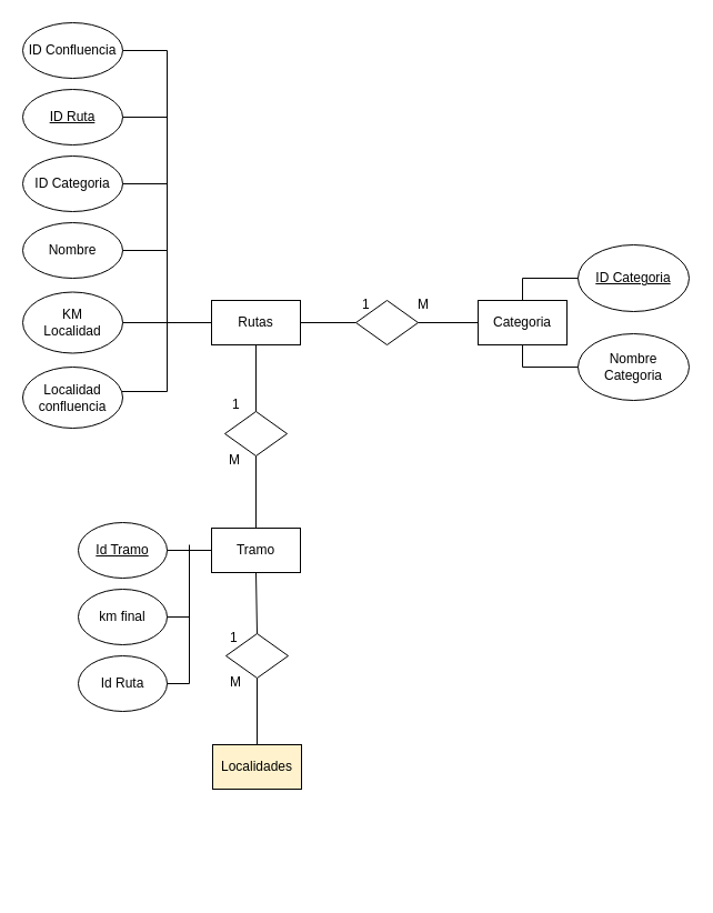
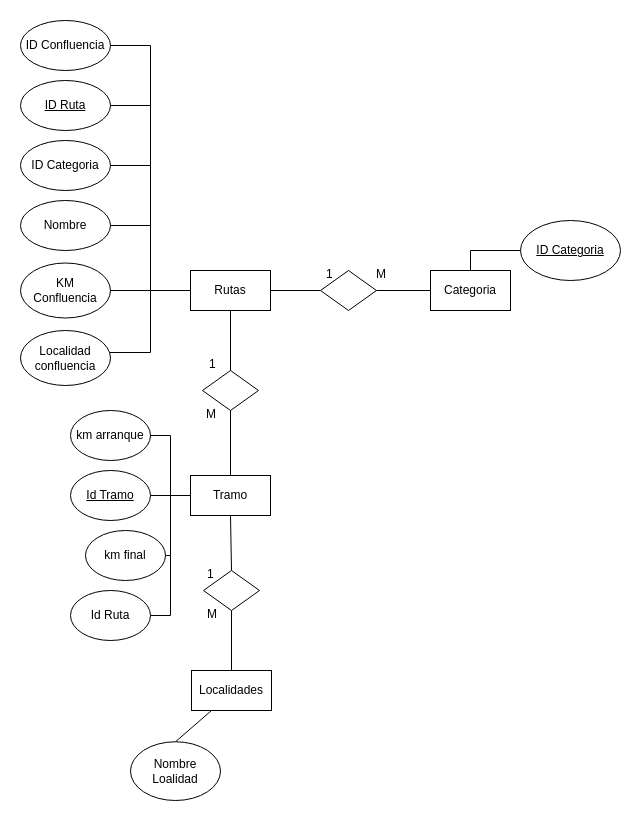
  <mxCell id="0" />
  <mxCell id="1" parent="0" />
  <mxCell id="2" value="Tramo" style="whiteSpace=wrap;html=1;align=center;" parent="1" vertex="1"><mxGeometry x="190" y="475" width="80" height="40" as="geometry" /></mxCell>
  <mxCell id="3" value="Rutas" style="whiteSpace=wrap;html=1;align=center;" parent="1" vertex="1"><mxGeometry x="190" y="270" width="80" height="40" as="geometry" /></mxCell>
  <mxCell id="4" value="" style="shape=rhombus;perimeter=rhombusPerimeter;whiteSpace=wrap;html=1;align=center;" parent="1" vertex="1"><mxGeometry x="202" y="370" width="56" height="40" as="geometry" /></mxCell>
  <mxCell id="5" value="1" style="text;strokeColor=none;fillColor=none;spacingLeft=4;spacingRight=4;overflow=hidden;rotatable=0;points=[[0,0.5],[1,0.5]];portConstraint=eastwest;fontSize=12;" parent="1" vertex="1"><mxGeometry x="203" y="350" width="40" height="30" as="geometry" /></mxCell>
  <mxCell id="6" value="M" style="text;strokeColor=none;fillColor=none;spacingLeft=4;spacingRight=4;overflow=hidden;rotatable=0;points=[[0,0.5],[1,0.5]];portConstraint=eastwest;fontSize=12;" parent="1" vertex="1"><mxGeometry x="200" y="400" width="40" height="30" as="geometry" /></mxCell>
  <mxCell id="7" value="Categoria" style="whiteSpace=wrap;html=1;align=center;" parent="1" vertex="1"><mxGeometry x="430" y="270" width="80" height="40" as="geometry" /></mxCell>
  <mxCell id="8" value="" style="shape=rhombus;perimeter=rhombusPerimeter;whiteSpace=wrap;html=1;align=center;" parent="1" vertex="1"><mxGeometry x="320" y="270" width="56" height="40" as="geometry" /></mxCell>
  <mxCell id="9" value="1" style="text;strokeColor=none;fillColor=none;spacingLeft=4;spacingRight=4;overflow=hidden;rotatable=0;points=[[0,0.5],[1,0.5]];portConstraint=eastwest;fontSize=12;" parent="1" vertex="1"><mxGeometry x="320" y="260" width="40" height="30" as="geometry" /></mxCell>
  <mxCell id="10" value="M" style="text;strokeColor=none;fillColor=none;spacingLeft=4;spacingRight=4;overflow=hidden;rotatable=0;points=[[0,0.5],[1,0.5]];portConstraint=eastwest;fontSize=12;" parent="1" vertex="1"><mxGeometry x="370" y="260" width="40" height="30" as="geometry" /></mxCell>
  <mxCell id="11" value="" style="shape=rhombus;perimeter=rhombusPerimeter;whiteSpace=wrap;html=1;align=center;" parent="1" vertex="1"><mxGeometry x="203" y="570" width="56" height="40" as="geometry" /></mxCell>
  <mxCell id="12" value="1" style="text;strokeColor=none;fillColor=none;spacingLeft=4;spacingRight=4;overflow=hidden;rotatable=0;points=[[0,0.5],[1,0.5]];portConstraint=eastwest;fontSize=12;" parent="1" vertex="1"><mxGeometry x="201" y="560" width="40" height="30" as="geometry" /></mxCell>
  <mxCell id="13" value="M" style="text;strokeColor=none;fillColor=none;spacingLeft=4;spacingRight=4;overflow=hidden;rotatable=0;points=[[0,0.5],[1,0.5]];portConstraint=eastwest;fontSize=12;" parent="1" vertex="1"><mxGeometry x="201" y="600" width="40" height="30" as="geometry" /></mxCell>
- <mxCell id="14" value="Localidades" style="whiteSpace=wrap;html=1;align=center;fillColor=#fff2cc;" parent="1" vertex="1"><mxGeometry x="191" y="670" width="80" height="40" as="geometry" /></mxCell>
+ <mxCell id="14" value="Localidades" style="whiteSpace=wrap;html=1;align=center;" parent="1" vertex="1"><mxGeometry x="191" y="670" width="80" height="40" as="geometry" /></mxCell>
  <mxCell id="15" value="ID Categoria" style="ellipse;whiteSpace=wrap;html=1;align=center;fontStyle=4;" parent="1" vertex="1"><mxGeometry x="520" y="220" width="100" height="60" as="geometry" /></mxCell>
- <mxCell id="16" value="Nombre Categoria" style="ellipse;whiteSpace=wrap;html=1;align=center;" parent="1" vertex="1"><mxGeometry x="520" y="300" width="100" height="60" as="geometry" /></mxCell>
  <mxCell id="17" value="ID Categoria" style="ellipse;whiteSpace=wrap;html=1;align=center;" parent="1" vertex="1"><mxGeometry x="20" y="140" width="90" height="50" as="geometry" /></mxCell>
  <mxCell id="18" value="Nombre" style="ellipse;whiteSpace=wrap;html=1;align=center;" parent="1" vertex="1"><mxGeometry x="20" y="200" width="90" height="50" as="geometry" /></mxCell>
  <mxCell id="19" value="ID Ruta" style="ellipse;whiteSpace=wrap;html=1;align=center;fontStyle=4;" parent="1" vertex="1"><mxGeometry x="20" y="80" width="90" height="50" as="geometry" /></mxCell>
  <mxCell id="20" value="Id Tramo" style="ellipse;whiteSpace=wrap;html=1;align=center;fontStyle=4;" parent="1" vertex="1"><mxGeometry x="70" y="470" width="80" height="50" as="geometry" /></mxCell>
  <mxCell id="21" value="Id Ruta" style="ellipse;whiteSpace=wrap;html=1;align=center;" parent="1" vertex="1"><mxGeometry x="70" y="590" width="80" height="50" as="geometry" /></mxCell>
- <mxCell id="23" value="KM &lt;br&gt;Localidad" style="ellipse;whiteSpace=wrap;html=1;align=center;" parent="1" vertex="1"><mxGeometry x="20" y="262.5" width="90" height="55" as="geometry" /></mxCell>
+ <mxCell id="22" value="Nombre Loalidad" style="ellipse;whiteSpace=wrap;html=1;align=center;" parent="1" vertex="1"><mxGeometry x="130" y="741.25" width="90" height="58.75" as="geometry" /></mxCell>
+ <mxCell id="23" value="KM &lt;br&gt;Confluencia" style="ellipse;whiteSpace=wrap;html=1;align=center;" parent="1" vertex="1"><mxGeometry x="20" y="262.5" width="90" height="55" as="geometry" /></mxCell>
  <mxCell id="24" value="Localidad confluencia" style="ellipse;whiteSpace=wrap;html=1;align=center;" parent="1" vertex="1"><mxGeometry x="20" y="330" width="90" height="55" as="geometry" /></mxCell>
  <mxCell id="25" value="" style="endArrow=none;html=1;rounded=0;entryX=0.5;entryY=1;entryDx=0;entryDy=0;exitX=0.5;exitY=0;exitDx=0;exitDy=0;" parent="1" source="4" target="3" edge="1"><mxGeometry relative="1" as="geometry"><mxPoint x="110" y="300" as="sourcePoint" /><mxPoint x="200" y="290" as="targetPoint" /></mxGeometry></mxCell>
  <mxCell id="26" value="" style="endArrow=none;html=1;rounded=0;exitX=0.5;exitY=0;exitDx=0;exitDy=0;entryX=0.5;entryY=1;entryDx=0;entryDy=0;" parent="1" source="2" target="4" edge="1"><mxGeometry relative="1" as="geometry"><mxPoint x="120" y="310" as="sourcePoint" /><mxPoint x="210" y="300" as="targetPoint" /></mxGeometry></mxCell>
  <mxCell id="27" value="" style="endArrow=none;html=1;rounded=0;exitX=0.5;exitY=0;exitDx=0;exitDy=0;entryX=0.5;entryY=1;entryDx=0;entryDy=0;" parent="1" source="11" target="2" edge="1"><mxGeometry relative="1" as="geometry"><mxPoint x="240" y="480" as="sourcePoint" /><mxPoint x="240" y="420" as="targetPoint" /></mxGeometry></mxCell>
  <mxCell id="28" value="" style="endArrow=none;html=1;rounded=0;exitX=0.5;exitY=1;exitDx=0;exitDy=0;entryX=0.5;entryY=0;entryDx=0;entryDy=0;" parent="1" source="11" target="14" edge="1"><mxGeometry relative="1" as="geometry"><mxPoint x="250" y="490" as="sourcePoint" /><mxPoint x="250" y="430" as="targetPoint" /></mxGeometry></mxCell>
+ <mxCell id="29" value="" style="endArrow=none;html=1;rounded=0;exitX=0.5;exitY=0;exitDx=0;exitDy=0;entryX=0.25;entryY=1;entryDx=0;entryDy=0;" parent="1" source="22" target="14" edge="1"><mxGeometry relative="1" as="geometry"><mxPoint x="180" y="680" as="sourcePoint" /><mxPoint x="190" y="700" as="targetPoint" /></mxGeometry></mxCell>
  <mxCell id="30" value="" style="endArrow=none;html=1;rounded=0;exitX=0;exitY=1;exitDx=0;exitDy=0;entryX=1;entryY=0.5;entryDx=0;entryDy=0;exitPerimeter=0;" parent="1" source="9" target="3" edge="1"><mxGeometry relative="1" as="geometry"><mxPoint x="250" y="385" as="sourcePoint" /><mxPoint x="240" y="320" as="targetPoint" /></mxGeometry></mxCell>
  <mxCell id="31" value="" style="endArrow=none;html=1;rounded=0;exitX=1;exitY=0.5;exitDx=0;exitDy=0;entryX=0;entryY=0.5;entryDx=0;entryDy=0;" parent="1" source="8" target="7" edge="1"><mxGeometry relative="1" as="geometry"><mxPoint x="260" y="395" as="sourcePoint" /><mxPoint x="250" y="330" as="targetPoint" /></mxGeometry></mxCell>
- <mxCell id="32" value="km final" style="ellipse;whiteSpace=wrap;html=1;align=center;" parent="1" vertex="1"><mxGeometry x="70" y="530" width="80" height="50" as="geometry" /></mxCell>
+ <mxCell id="32" value="km final" style="ellipse;whiteSpace=wrap;html=1;align=center;" parent="1" vertex="1"><mxGeometry x="85" y="530" width="80" height="50" as="geometry" /></mxCell>
+ <mxCell id="33" value="km arranque" style="ellipse;whiteSpace=wrap;html=1;align=center;" parent="1" vertex="1"><mxGeometry x="70" y="410" width="80" height="50" as="geometry" /></mxCell>
  <mxCell id="34" value="" style="endArrow=none;html=1;entryX=1;entryY=0.5;entryDx=0;entryDy=0;exitX=0;exitY=0.5;exitDx=0;exitDy=0;rounded=0;" parent="1" source="3" edge="1"><mxGeometry width="50" height="50" relative="1" as="geometry"><mxPoint x="150" y="300" as="sourcePoint" /><mxPoint x="110" y="45" as="targetPoint" /><Array as="points"><mxPoint x="150" y="290" /><mxPoint x="150" y="45" /></Array></mxGeometry></mxCell>
  <mxCell id="35" value="" style="endArrow=none;html=1;exitX=0.989;exitY=0.4;exitDx=0;exitDy=0;exitPerimeter=0;rounded=0;" parent="1" source="24" edge="1"><mxGeometry width="50" height="50" relative="1" as="geometry"><mxPoint x="150" y="300" as="sourcePoint" /><mxPoint x="150" y="210" as="targetPoint" /><Array as="points"><mxPoint x="150" y="352" /></Array></mxGeometry></mxCell>
  <mxCell id="36" value="" style="endArrow=none;html=1;exitX=1;exitY=0.5;exitDx=0;exitDy=0;" parent="1" source="23" edge="1"><mxGeometry width="50" height="50" relative="1" as="geometry"><mxPoint x="150" y="300" as="sourcePoint" /><mxPoint x="150" y="290" as="targetPoint" /></mxGeometry></mxCell>
  <mxCell id="37" value="" style="endArrow=none;html=1;exitX=1;exitY=0.5;exitDx=0;exitDy=0;" parent="1" source="18" edge="1"><mxGeometry width="50" height="50" relative="1" as="geometry"><mxPoint x="150" y="300" as="sourcePoint" /><mxPoint x="150" y="225" as="targetPoint" /></mxGeometry></mxCell>
  <mxCell id="38" value="" style="endArrow=none;html=1;exitX=1;exitY=0.5;exitDx=0;exitDy=0;" parent="1" source="17" edge="1"><mxGeometry width="50" height="50" relative="1" as="geometry"><mxPoint x="120" y="235" as="sourcePoint" /><mxPoint x="150" y="165" as="targetPoint" /></mxGeometry></mxCell>
  <mxCell id="39" value="" style="endArrow=none;html=1;exitX=1;exitY=0.5;exitDx=0;exitDy=0;" parent="1" source="19" edge="1"><mxGeometry width="50" height="50" relative="1" as="geometry"><mxPoint x="120" y="175" as="sourcePoint" /><mxPoint x="150" y="105" as="targetPoint" /></mxGeometry></mxCell>
  <mxCell id="40" value="ID Confluencia" style="ellipse;whiteSpace=wrap;html=1;" parent="1" vertex="1"><mxGeometry x="20" y="20" width="90" height="50" as="geometry" /></mxCell>
  <mxCell id="41" value="" style="endArrow=none;html=1;exitX=0;exitY=0.5;exitDx=0;exitDy=0;rounded=0;" parent="1" source="15" edge="1"><mxGeometry width="50" height="50" relative="1" as="geometry"><mxPoint x="420" y="320" as="sourcePoint" /><mxPoint x="470" y="270" as="targetPoint" /><Array as="points"><mxPoint x="470" y="250" /></Array></mxGeometry></mxCell>
- <mxCell id="42" value="" style="endArrow=none;html=1;exitX=0;exitY=0.5;exitDx=0;exitDy=0;entryX=0.5;entryY=1;entryDx=0;entryDy=0;rounded=0;" parent="1" source="16" target="7" edge="1"><mxGeometry width="50" height="50" relative="1" as="geometry"><mxPoint x="420" y="320" as="sourcePoint" /><mxPoint x="470" y="270" as="targetPoint" /><Array as="points"><mxPoint x="470" y="330" /></Array></mxGeometry></mxCell>
+ <mxCell id="43" value="" style="endArrow=none;html=1;exitX=1;exitY=0.5;exitDx=0;exitDy=0;entryX=0;entryY=0.5;entryDx=0;entryDy=0;rounded=0;" parent="1" source="33" target="2" edge="1"><mxGeometry width="50" height="50" relative="1" as="geometry"><mxPoint x="180" y="510" as="sourcePoint" /><mxPoint x="230" y="460" as="targetPoint" /><Array as="points"><mxPoint x="170" y="435" /><mxPoint x="170" y="495" /></Array></mxGeometry></mxCell>
  <mxCell id="44" value="" style="endArrow=none;html=1;exitX=1;exitY=0.5;exitDx=0;exitDy=0;rounded=0;" parent="1" source="21" edge="1"><mxGeometry width="50" height="50" relative="1" as="geometry"><mxPoint x="180" y="510" as="sourcePoint" /><mxPoint x="170" y="490" as="targetPoint" /><Array as="points"><mxPoint x="170" y="615" /></Array></mxGeometry></mxCell>
  <mxCell id="45" value="" style="endArrow=none;html=1;exitX=1;exitY=0.5;exitDx=0;exitDy=0;entryX=0;entryY=0.5;entryDx=0;entryDy=0;" parent="1" source="20" target="2" edge="1"><mxGeometry width="50" height="50" relative="1" as="geometry"><mxPoint x="180" y="510" as="sourcePoint" /><mxPoint x="230" y="460" as="targetPoint" /></mxGeometry></mxCell>
  <mxCell id="46" value="" style="endArrow=none;html=1;exitX=1;exitY=0.5;exitDx=0;exitDy=0;" parent="1" source="32" edge="1"><mxGeometry width="50" height="50" relative="1" as="geometry"><mxPoint x="150" y="570" as="sourcePoint" /><mxPoint x="170" y="555" as="targetPoint" /></mxGeometry></mxCell>
